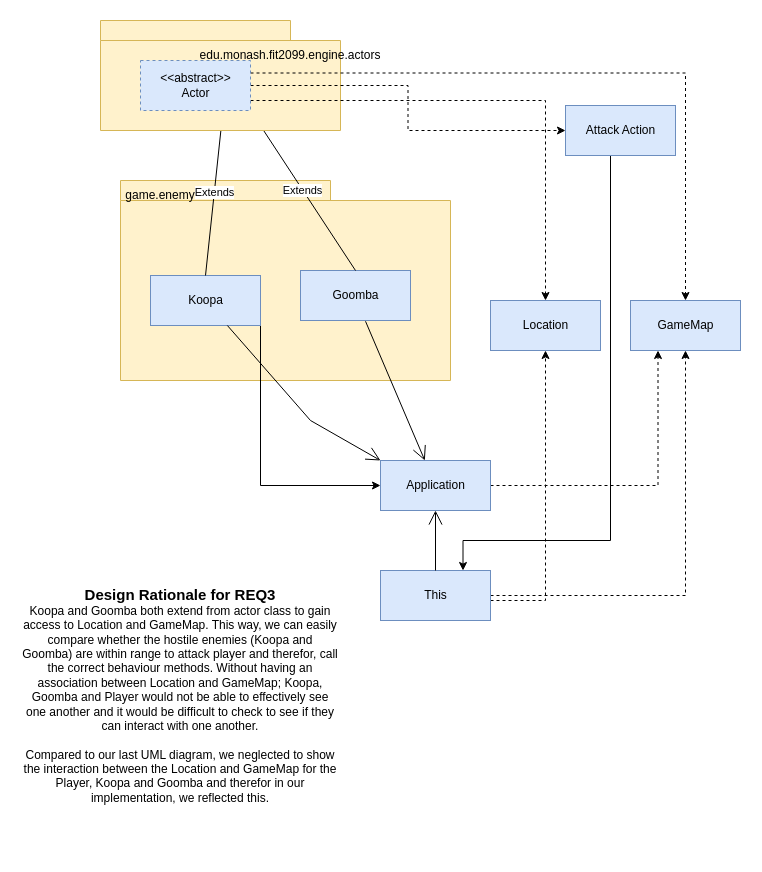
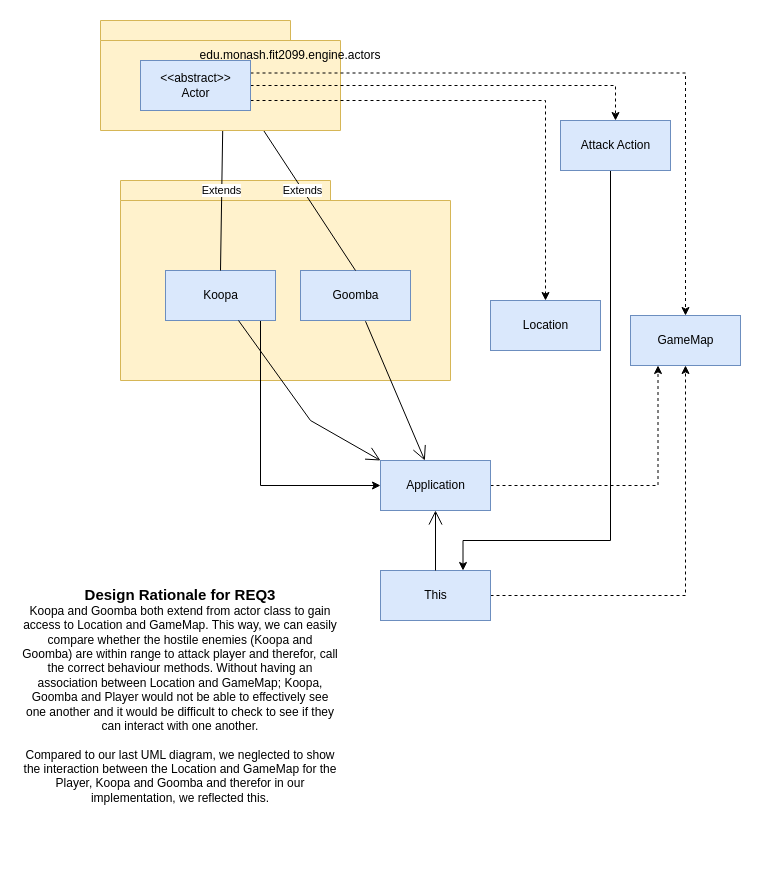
  <mxCell id="0" />
  <mxCell id="1" parent="0" />
- <mxCell id="2" style="edgeStyle=orthogonalEdgeStyle;rounded=0;orthogonalLoop=1;jettySize=auto;html=1;entryX=0.5;entryY=1;entryDx=0;entryDy=0;dashed=1;" edge="1" parent="1" source="4" target="23"><mxGeometry relative="1" as="geometry"><Array as="points"><mxPoint x="545" y="600" /></Array></mxGeometry></mxCell>
  <mxCell id="3" style="edgeStyle=orthogonalEdgeStyle;rounded=0;orthogonalLoop=1;jettySize=auto;html=1;entryX=0.5;entryY=1;entryDx=0;entryDy=0;dashed=1;" edge="1" parent="1" source="4" target="24"><mxGeometry relative="1" as="geometry" /></mxCell>
  <mxCell id="4" value="This" style="html=1;fillColor=#dae8fc;strokeColor=#6c8ebf;" vertex="1" parent="1"><mxGeometry x="380" y="570" width="110" height="50" as="geometry" /></mxCell>
  <mxCell id="5" style="edgeStyle=orthogonalEdgeStyle;rounded=0;orthogonalLoop=1;jettySize=auto;html=1;entryX=0.25;entryY=1;entryDx=0;entryDy=0;dashed=1;" edge="1" parent="1" source="6" target="24"><mxGeometry relative="1" as="geometry" /></mxCell>
  <mxCell id="6" value="Application" style="html=1;fillColor=#dae8fc;strokeColor=#6c8ebf;" vertex="1" parent="1"><mxGeometry x="380" y="460" width="110" height="50" as="geometry" /></mxCell>
  <mxCell id="7" value="" style="endArrow=open;endFill=1;endSize=12;html=1;rounded=0;exitX=0.5;exitY=0;exitDx=0;exitDy=0;entryX=0.5;entryY=1;entryDx=0;entryDy=0;" edge="1" parent="1" source="4" target="6"><mxGeometry width="160" relative="1" as="geometry"><mxPoint x="110" y="470" as="sourcePoint" /><mxPoint x="270" y="470" as="targetPoint" /></mxGeometry></mxCell>
  <mxCell id="8" value="0...*" style="text;html=1;strokeColor=none;fillColor=none;align=center;verticalAlign=middle;whiteSpace=wrap;rounded=0;" vertex="1" parent="1"><mxGeometry x="310" y="350" width="40" height="20" as="geometry" /></mxCell>
  <mxCell id="9" value="" style="shape=folder;fontStyle=1;spacingTop=10;tabWidth=210;tabHeight=20;tabPosition=left;html=1;fillColor=#fff2cc;strokeColor=#d6b656;" vertex="1" parent="1"><mxGeometry x="120" y="180" width="330" height="200" as="geometry" /></mxCell>
- <mxCell id="10" value="game.enemy" style="text;html=1;strokeColor=none;fillColor=none;align=center;verticalAlign=middle;whiteSpace=wrap;rounded=0;" vertex="1" parent="1"><mxGeometry x="130" y="180" width="60" height="30" as="geometry" /></mxCell>
  <mxCell id="11" style="edgeStyle=orthogonalEdgeStyle;rounded=0;orthogonalLoop=1;jettySize=auto;html=1;entryX=0;entryY=0.5;entryDx=0;entryDy=0;" edge="1" parent="1" source="12" target="6"><mxGeometry relative="1" as="geometry"><Array as="points"><mxPoint x="260" y="485" /></Array></mxGeometry></mxCell>
- <mxCell id="12" value="Koopa" style="html=1;fillColor=#dae8fc;strokeColor=#6c8ebf;" vertex="1" parent="1"><mxGeometry x="150" y="275" width="110" height="50" as="geometry" /></mxCell>
+ <mxCell id="12" value="Koopa" style="html=1;fillColor=#dae8fc;strokeColor=#6c8ebf;" vertex="1" parent="1"><mxGeometry x="165" y="270" width="110" height="50" as="geometry" /></mxCell>
  <mxCell id="13" value="Goomba" style="html=1;fillColor=#dae8fc;strokeColor=#6c8ebf;" vertex="1" parent="1"><mxGeometry x="300" y="270" width="110" height="50" as="geometry" /></mxCell>
  <mxCell id="14" value="Extends" style="endArrow=block;endSize=16;endFill=0;html=1;rounded=0;exitX=0.5;exitY=0;exitDx=0;exitDy=0;entryX=0.75;entryY=1;entryDx=0;entryDy=0;" edge="1" parent="1" source="12" target="20"><mxGeometry width="160" relative="1" as="geometry"><mxPoint x="355" y="249.47" as="sourcePoint" /><mxPoint x="455" y="230" as="targetPoint" /></mxGeometry></mxCell>
  <mxCell id="15" value="Extends" style="endArrow=block;endSize=16;endFill=0;html=1;rounded=0;exitX=0.5;exitY=0;exitDx=0;exitDy=0;entryX=1;entryY=1;entryDx=0;entryDy=0;" edge="1" parent="1" source="13" target="20"><mxGeometry width="160" relative="1" as="geometry"><mxPoint x="540" y="280" as="sourcePoint" /><mxPoint x="450" y="230" as="targetPoint" /></mxGeometry></mxCell>
  <mxCell id="16" value="" style="shape=folder;fontStyle=1;spacingTop=10;tabWidth=190;tabHeight=20;tabPosition=left;html=1;fillColor=#fff2cc;strokeColor=#d6b656;" vertex="1" parent="1"><mxGeometry x="100" y="20" width="240" height="110" as="geometry" /></mxCell>
  <mxCell id="17" style="edgeStyle=orthogonalEdgeStyle;rounded=0;orthogonalLoop=1;jettySize=auto;html=1;dashed=1;exitX=1;exitY=0.25;exitDx=0;exitDy=0;" edge="1" parent="1" source="20" target="24"><mxGeometry relative="1" as="geometry"><mxPoint x="260" y="70" as="sourcePoint" /></mxGeometry></mxCell>
  <mxCell id="18" style="edgeStyle=orthogonalEdgeStyle;rounded=0;orthogonalLoop=1;jettySize=auto;html=1;dashed=1;" edge="1" parent="1" source="20" target="23"><mxGeometry relative="1" as="geometry"><Array as="points"><mxPoint x="545" y="100" /></Array></mxGeometry></mxCell>
  <mxCell id="19" style="edgeStyle=orthogonalEdgeStyle;rounded=0;orthogonalLoop=1;jettySize=auto;html=1;dashed=1;" edge="1" parent="1" source="20" target="28"><mxGeometry relative="1" as="geometry" /></mxCell>
- <mxCell id="20" value="&amp;lt;&amp;lt;abstract&amp;gt;&amp;gt;&lt;br&gt;Actor" style="html=1;fillColor=#dae8fc;strokeColor=#6c8ebf;dashed=1;" vertex="1" parent="1"><mxGeometry x="140" y="60" width="110" height="50" as="geometry" /></mxCell>
+ <mxCell id="20" value="&amp;lt;&amp;lt;abstract&amp;gt;&amp;gt;&lt;br&gt;Actor" style="html=1;fillColor=#dae8fc;strokeColor=#6c8ebf;" vertex="1" parent="1"><mxGeometry x="140" y="60" width="110" height="50" as="geometry" /></mxCell>
  <mxCell id="21" value="edu.monash.fit2099.engine.actors" style="text;html=1;strokeColor=none;fillColor=none;align=center;verticalAlign=middle;whiteSpace=wrap;rounded=0;" vertex="1" parent="1"><mxGeometry x="260" y="40" width="60" height="30" as="geometry" /></mxCell>
  <mxCell id="22" value="" style="endArrow=open;endFill=1;endSize=12;html=1;rounded=0;exitX=0.591;exitY=1.015;exitDx=0;exitDy=0;exitPerimeter=0;" edge="1" parent="1" target="6" source="13"><mxGeometry width="160" relative="1" as="geometry"><mxPoint x="345" y="350" as="sourcePoint" /><mxPoint x="205" y="380" as="targetPoint" /></mxGeometry></mxCell>
  <mxCell id="23" value="Location" style="html=1;fillColor=#dae8fc;strokeColor=#6c8ebf;" vertex="1" parent="1"><mxGeometry x="490" y="300" width="110" height="50" as="geometry" /></mxCell>
- <mxCell id="24" value="GameMap" style="html=1;fillColor=#dae8fc;strokeColor=#6c8ebf;" vertex="1" parent="1"><mxGeometry x="630" y="300" width="110" height="50" as="geometry" /></mxCell>
+ <mxCell id="24" value="GameMap" style="html=1;fillColor=#dae8fc;strokeColor=#6c8ebf;" vertex="1" parent="1"><mxGeometry x="630" y="315" width="110" height="50" as="geometry" /></mxCell>
  <mxCell id="25" value="" style="endArrow=open;endFill=1;endSize=12;html=1;rounded=0;entryX=0;entryY=0;entryDx=0;entryDy=0;" edge="1" parent="1" source="12" target="6"><mxGeometry width="160" relative="1" as="geometry"><mxPoint x="375.01" y="330.75" as="sourcePoint" /><mxPoint x="434.347" y="470" as="targetPoint" /><Array as="points"><mxPoint x="310" y="420" /></Array></mxGeometry></mxCell>
  <mxCell id="26" value="&lt;b&gt;&lt;font style=&quot;font-size: 15px&quot;&gt;Design Rationale for REQ3&lt;/font&gt;&lt;/b&gt;&lt;br&gt;Koopa and Goomba both extend from actor class to gain access to Location and GameMap. This way, we can easily compare whether the hostile enemies (Koopa and Goomba) are within range to attack player and therefor, call the correct behaviour methods. Without having an association between Location and GameMap; Koopa, Goomba and Player would not be able to effectively see one another and it would be difficult to check to see if they can interact with one another.&lt;br&gt;&lt;br&gt;Compared to our last UML diagram, we neglected to show the interaction between the Location and GameMap for the Player, Koopa and Goomba and therefor in our implementation, we reflected this." style="text;html=1;strokeColor=none;fillColor=none;align=center;verticalAlign=middle;whiteSpace=wrap;rounded=0;" vertex="1" parent="1"><mxGeometry x="20" y="540" width="320" height="310" as="geometry" /></mxCell>
  <mxCell id="27" style="edgeStyle=orthogonalEdgeStyle;rounded=0;orthogonalLoop=1;jettySize=auto;html=1;entryX=0.75;entryY=0;entryDx=0;entryDy=0;" edge="1" parent="1" source="28" target="4"><mxGeometry relative="1" as="geometry"><Array as="points"><mxPoint x="610" y="540" /><mxPoint x="463" y="540" /></Array></mxGeometry></mxCell>
- <mxCell id="28" value="Attack Action" style="html=1;fillColor=#dae8fc;strokeColor=#6c8ebf;" vertex="1" parent="1"><mxGeometry x="565" y="105" width="110" height="50" as="geometry" /></mxCell>
+ <mxCell id="28" value="Attack Action" style="html=1;fillColor=#dae8fc;strokeColor=#6c8ebf;" vertex="1" parent="1"><mxGeometry x="560" y="120" width="110" height="50" as="geometry" /></mxCell>
